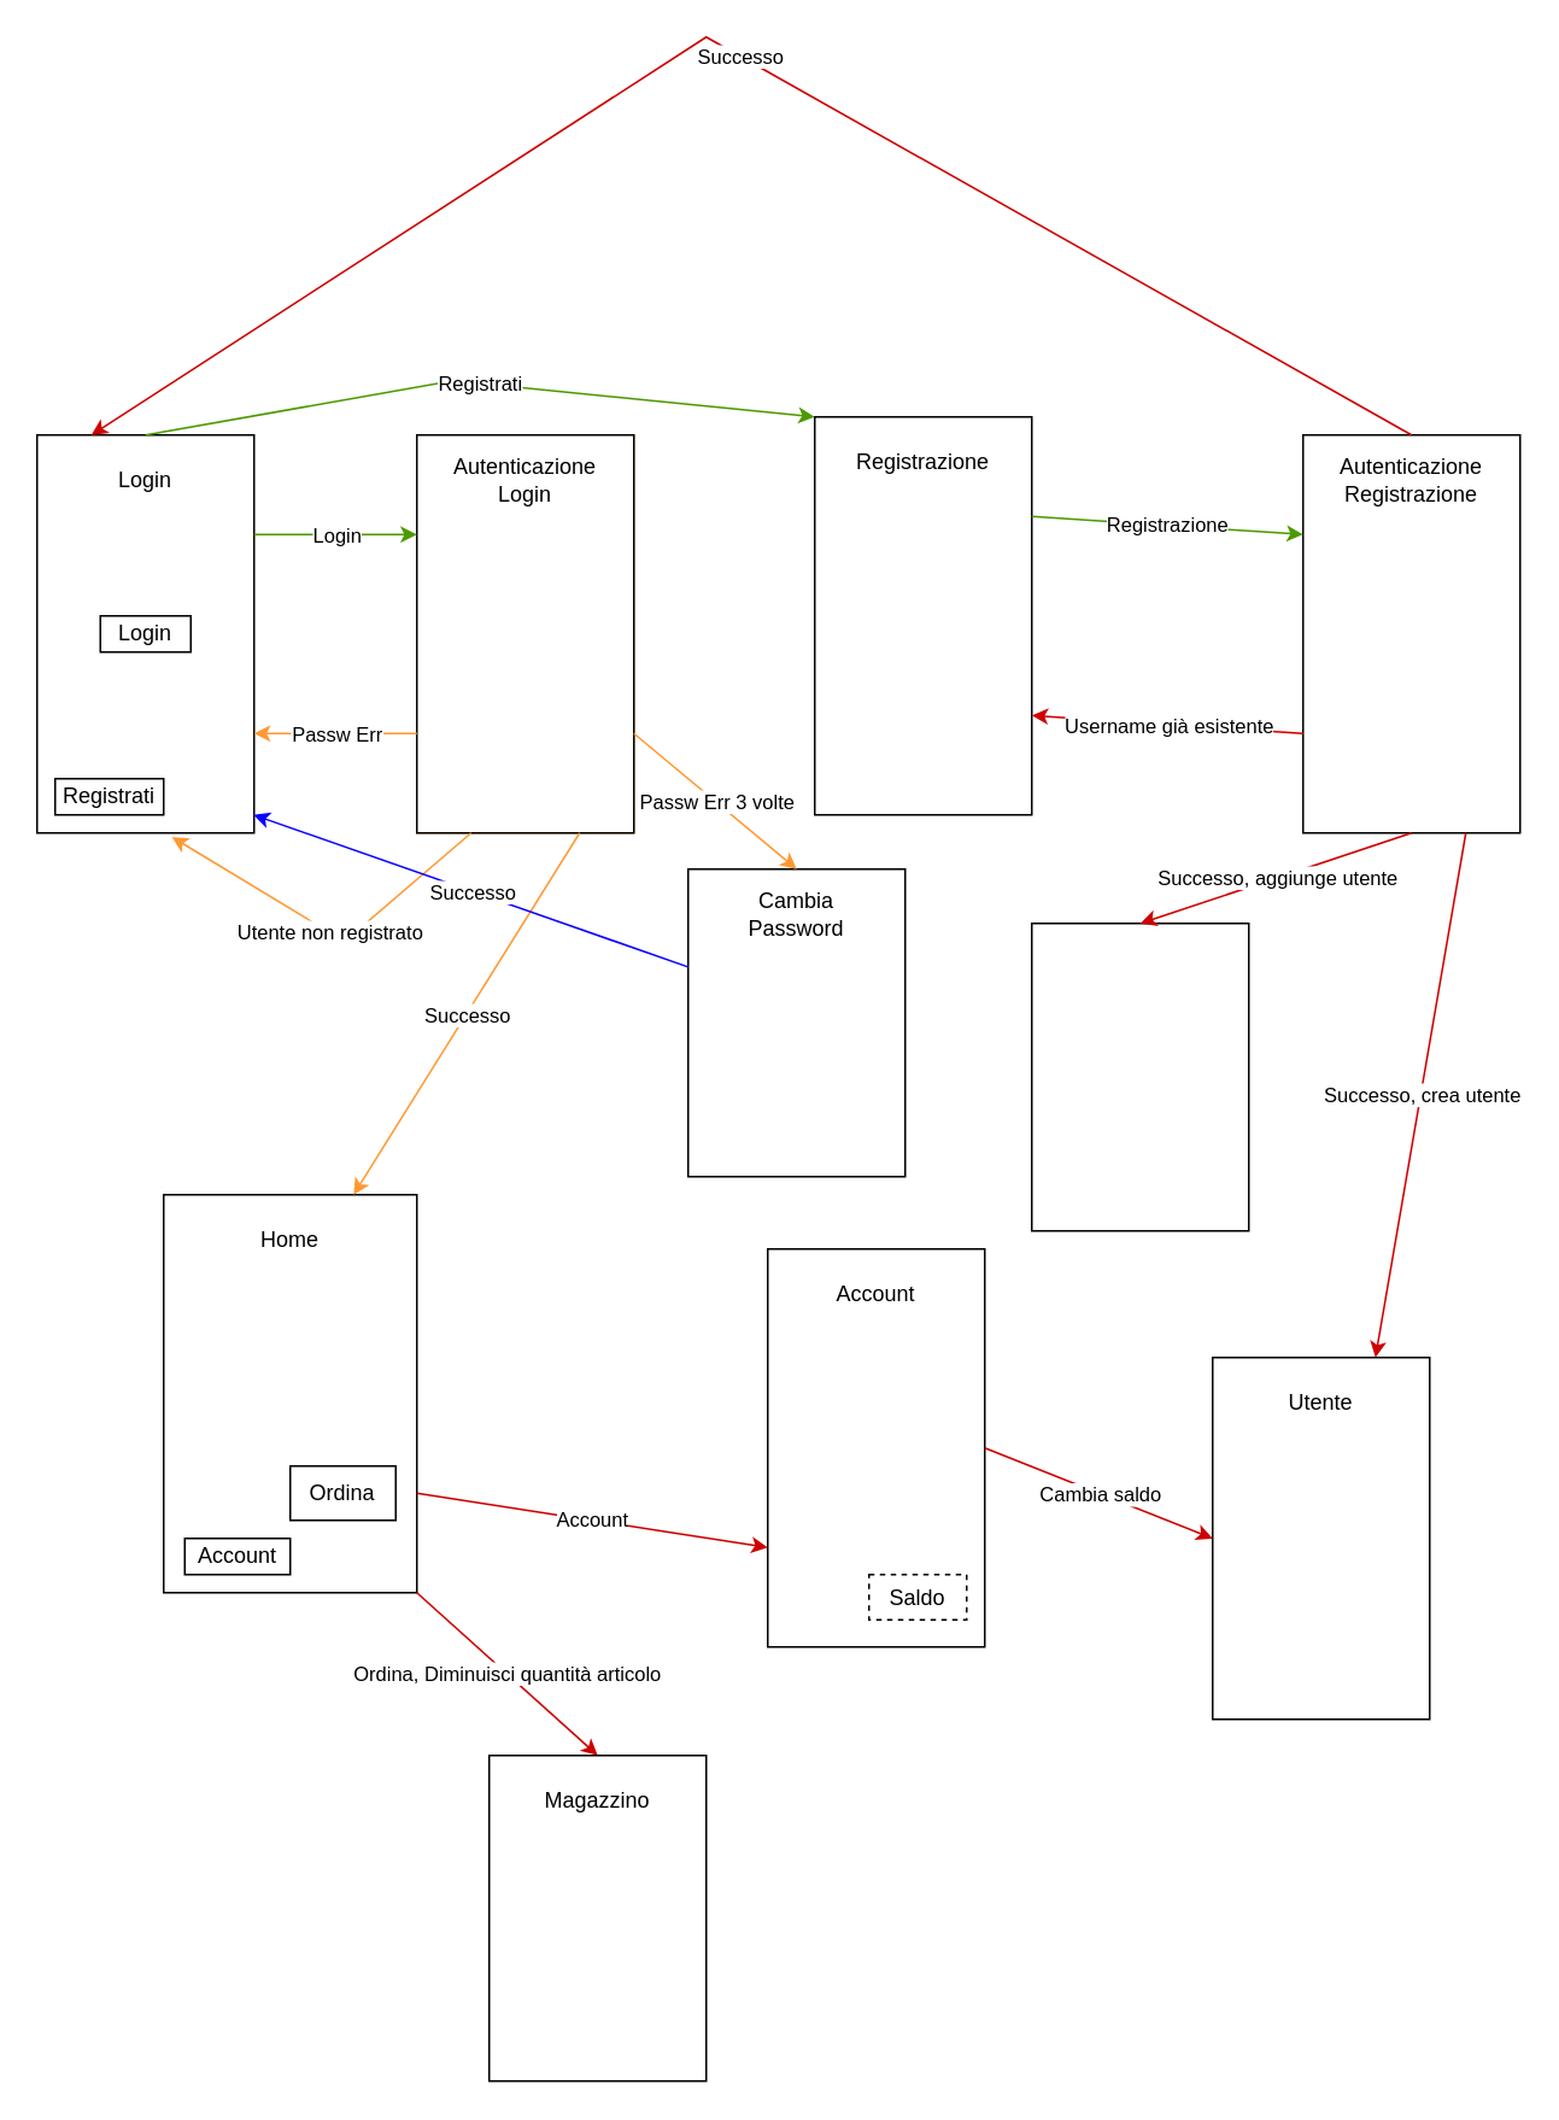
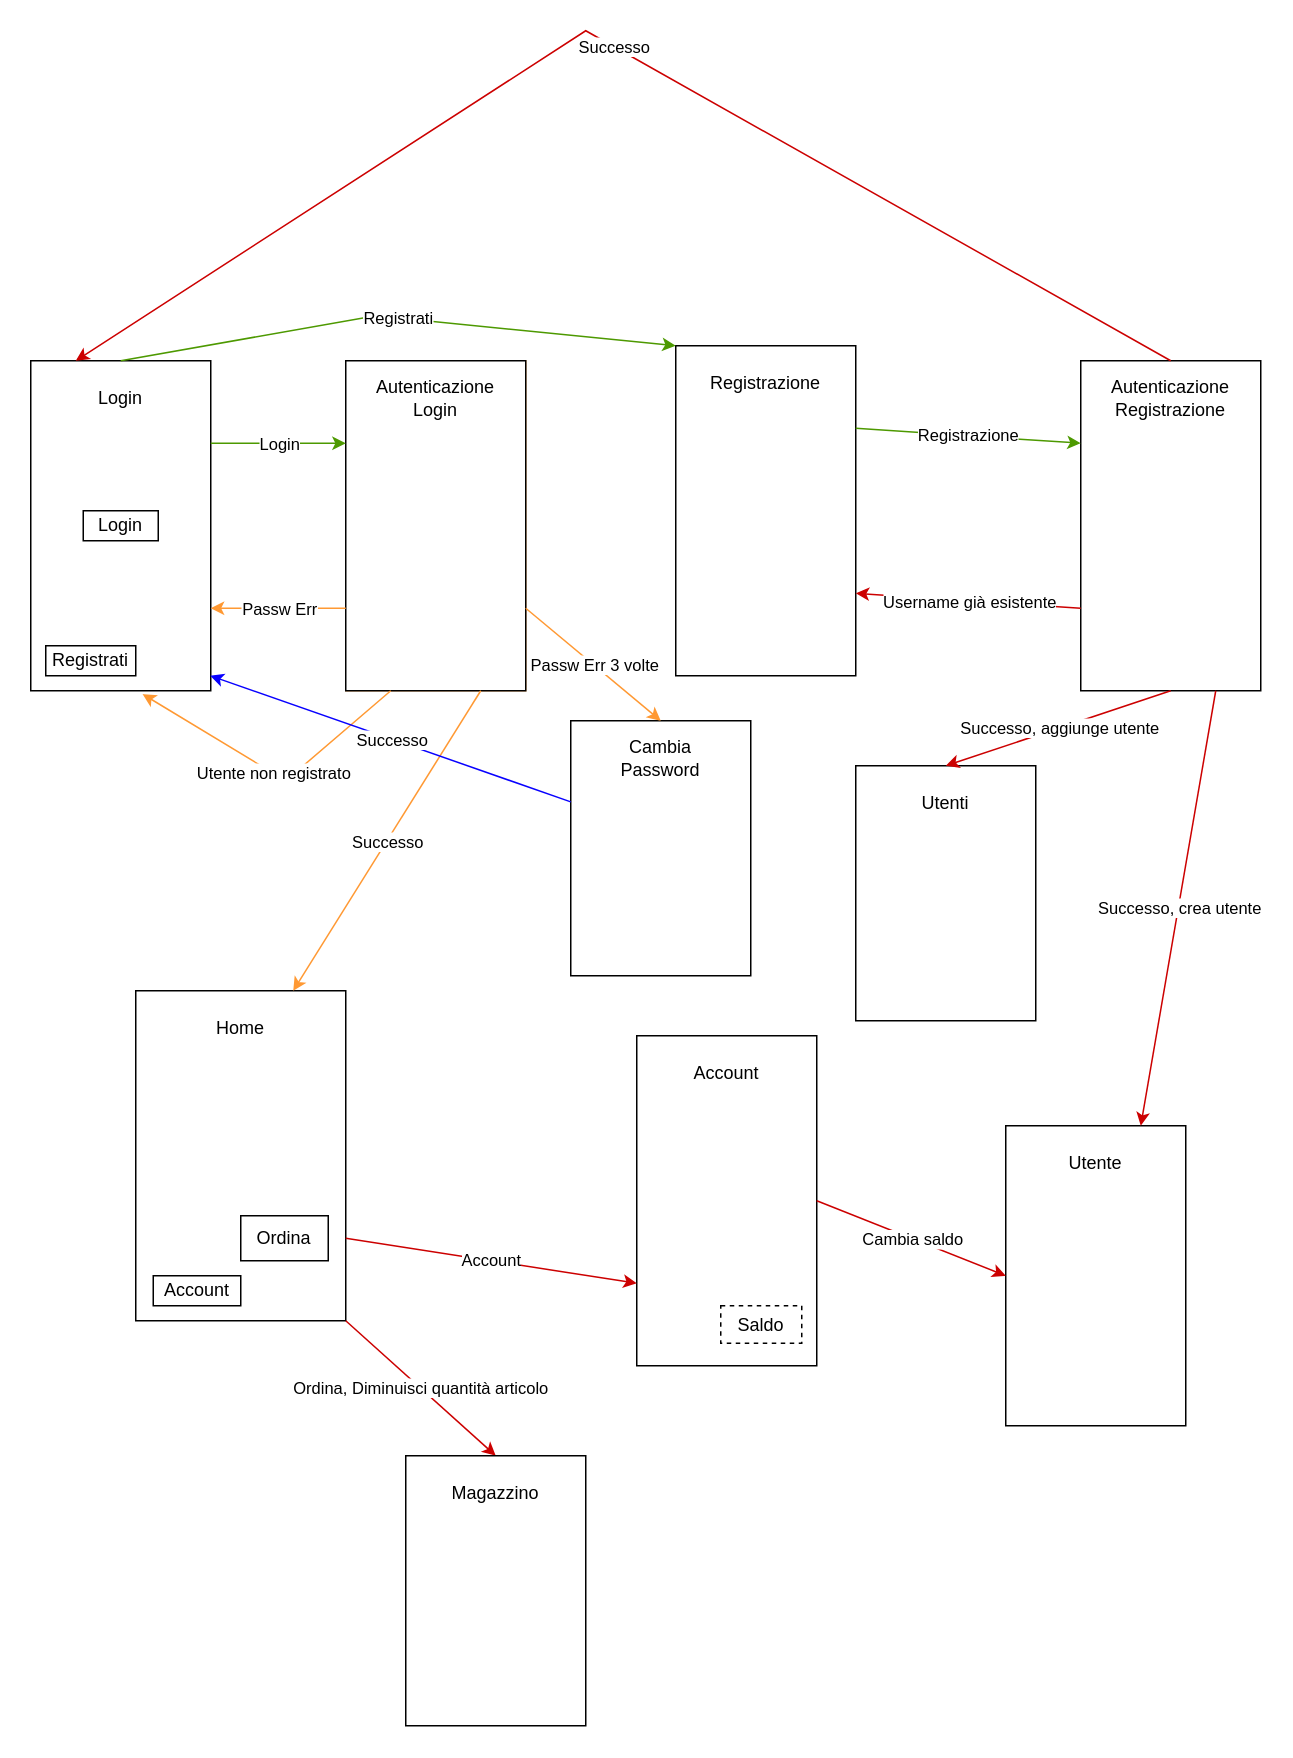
  <mxCell id="0" />
  <mxCell id="1" parent="0" />
  <mxCell id="2" value="" style="group" connectable="0" vertex="1" parent="1"><mxGeometry x="20" y="240" width="120" height="220" as="geometry" /></mxCell>
  <mxCell id="3" value="" style="rounded=0;whiteSpace=wrap;html=1;" vertex="1" parent="2"><mxGeometry width="120" height="220" as="geometry" /></mxCell>
  <mxCell id="4" value="Login" style="text;html=1;strokeColor=none;fillColor=none;align=center;verticalAlign=middle;whiteSpace=wrap;rounded=0;" vertex="1" parent="2"><mxGeometry x="30" y="10" width="60" height="30" as="geometry" /></mxCell>
  <mxCell id="5" value="Registrati" style="rounded=0;whiteSpace=wrap;html=1;" vertex="1" parent="2"><mxGeometry x="10" y="190" width="60" height="20" as="geometry" /></mxCell>
  <mxCell id="6" value="Login" style="rounded=0;whiteSpace=wrap;html=1;" vertex="1" parent="2"><mxGeometry x="35" y="100" width="50" height="20" as="geometry" /></mxCell>
  <mxCell id="7" value="" style="group;strokeColor=#FFB366;fillColor=#FFCC99;" connectable="0" vertex="1" parent="1"><mxGeometry x="230" y="240" width="120" height="220" as="geometry" /></mxCell>
  <mxCell id="8" value="" style="rounded=0;whiteSpace=wrap;html=1;" vertex="1" parent="7"><mxGeometry width="120" height="220" as="geometry" /></mxCell>
  <mxCell id="9" value="Autenticazione Login" style="text;html=1;strokeColor=none;fillColor=none;align=center;verticalAlign=middle;whiteSpace=wrap;rounded=0;" vertex="1" parent="7"><mxGeometry x="30" y="10" width="60" height="30" as="geometry" /></mxCell>
  <mxCell id="10" value="" style="group" connectable="0" vertex="1" parent="1"><mxGeometry x="450" y="230" width="120" height="220" as="geometry" /></mxCell>
  <mxCell id="11" value="" style="rounded=0;whiteSpace=wrap;html=1;" vertex="1" parent="10"><mxGeometry width="120" height="220" as="geometry" /></mxCell>
  <mxCell id="12" value="Registrazione" style="text;html=1;strokeColor=none;fillColor=none;align=center;verticalAlign=middle;whiteSpace=wrap;rounded=0;" vertex="1" parent="10"><mxGeometry x="30" y="10" width="60" height="30" as="geometry" /></mxCell>
  <mxCell id="13" value="" style="group" connectable="0" vertex="1" parent="1"><mxGeometry x="720" y="240" width="120" height="220" as="geometry" /></mxCell>
  <mxCell id="14" value="" style="rounded=0;whiteSpace=wrap;html=1;" vertex="1" parent="13"><mxGeometry width="120" height="220" as="geometry" /></mxCell>
  <mxCell id="15" value="Autenticazione Registrazione" style="text;html=1;strokeColor=none;fillColor=none;align=center;verticalAlign=middle;whiteSpace=wrap;rounded=0;" vertex="1" parent="13"><mxGeometry x="30" y="10" width="60" height="30" as="geometry" /></mxCell>
  <mxCell id="16" value="" style="group;fillColor=none;" connectable="0" vertex="1" parent="1"><mxGeometry x="90" y="660" width="140" height="220" as="geometry" /></mxCell>
  <mxCell id="17" value="Home" style="text;html=1;strokeColor=none;fillColor=none;align=center;verticalAlign=middle;whiteSpace=wrap;rounded=0;" vertex="1" parent="16"><mxGeometry x="30" y="10" width="60" height="30" as="geometry" /></mxCell>
  <mxCell id="18" value="" style="group" connectable="0" vertex="1" parent="16"><mxGeometry width="140" height="220" as="geometry" /></mxCell>
  <mxCell id="19" value="" style="rounded=0;whiteSpace=wrap;html=1;" vertex="1" parent="18"><mxGeometry width="140" height="220" as="geometry" /></mxCell>
  <mxCell id="20" value="Account" style="rounded=0;whiteSpace=wrap;html=1;strokeColor=#000000;fillColor=#FFFFFF;" vertex="1" parent="18"><mxGeometry x="11.667" y="190" width="58.333" height="20" as="geometry" /></mxCell>
  <mxCell id="21" value="Ordina" style="rounded=0;whiteSpace=wrap;html=1;strokeColor=#000000;fillColor=#FFFFFF;" vertex="1" parent="18"><mxGeometry x="70" y="150" width="58.333" height="30" as="geometry" /></mxCell>
  <mxCell id="22" value="Home" style="text;html=1;strokeColor=none;fillColor=none;align=center;verticalAlign=middle;whiteSpace=wrap;rounded=0;" vertex="1" parent="18"><mxGeometry x="40" y="10" width="60" height="30" as="geometry" /></mxCell>
  <mxCell id="23" value="" style="group" connectable="0" vertex="1" parent="1"><mxGeometry x="424" y="690" width="146" height="220" as="geometry" /></mxCell>
  <mxCell id="24" value="" style="group" connectable="0" vertex="1" parent="23"><mxGeometry width="120" height="220" as="geometry" /></mxCell>
  <mxCell id="25" value="" style="rounded=0;whiteSpace=wrap;html=1;" vertex="1" parent="24"><mxGeometry width="120" height="220" as="geometry" /></mxCell>
  <mxCell id="26" value="Account" style="text;html=1;strokeColor=none;fillColor=none;align=center;verticalAlign=middle;whiteSpace=wrap;rounded=0;" vertex="1" parent="24"><mxGeometry x="30" y="10" width="60" height="30" as="geometry" /></mxCell>
  <mxCell id="27" value="Saldo" style="rounded=0;whiteSpace=wrap;html=1;strokeColor=#000000;fillColor=#FFFFFF;dashed=1;" vertex="1" parent="24"><mxGeometry x="56" y="180" width="54" height="25" as="geometry" /></mxCell>
  <mxCell id="28" value="" style="endArrow=classic;html=1;rounded=0;exitX=0.25;exitY=1;exitDx=0;exitDy=0;entryX=0.621;entryY=1.01;entryDx=0;entryDy=0;entryPerimeter=0;strokeColor=#FF9933;" edge="1" parent="1" source="8" target="3"><mxGeometry relative="1" as="geometry"><mxPoint x="200" y="520" as="sourcePoint" /><mxPoint x="300" y="520" as="targetPoint" /><Array as="points"><mxPoint x="190" y="520" /></Array></mxGeometry></mxCell>
  <mxCell id="29" value="Utente non registrato" style="edgeLabel;resizable=0;html=1;align=center;verticalAlign=middle;" connectable="0" vertex="1" parent="28"><mxGeometry relative="1" as="geometry" /></mxCell>
  <mxCell id="30" value="" style="endArrow=classic;html=1;rounded=0;exitX=0.5;exitY=0;exitDx=0;exitDy=0;entryX=0;entryY=0;entryDx=0;entryDy=0;strokeColor=#4D9900;" edge="1" parent="1" source="3" target="11"><mxGeometry relative="1" as="geometry"><mxPoint x="140" y="220" as="sourcePoint" /><mxPoint x="420" y="230" as="targetPoint" /><Array as="points"><mxPoint x="250" y="210" /></Array></mxGeometry></mxCell>
  <mxCell id="31" value="Registrati" style="edgeLabel;resizable=0;html=1;align=center;verticalAlign=middle;" connectable="0" vertex="1" parent="30"><mxGeometry relative="1" as="geometry" /></mxCell>
  <mxCell id="32" value="" style="endArrow=classic;html=1;rounded=0;exitX=0.75;exitY=1;exitDx=0;exitDy=0;entryX=0.75;entryY=0;entryDx=0;entryDy=0;strokeColor=#FF9933;" edge="1" parent="1" source="8" target="19"><mxGeometry relative="1" as="geometry"><mxPoint x="320" y="570" as="sourcePoint" /><mxPoint x="420" y="570" as="targetPoint" /></mxGeometry></mxCell>
  <mxCell id="33" value="Successo" style="edgeLabel;resizable=0;html=1;align=center;verticalAlign=middle;" connectable="0" vertex="1" parent="32"><mxGeometry relative="1" as="geometry" /></mxCell>
  <mxCell id="34" value="" style="endArrow=classic;html=1;rounded=0;entryX=1;entryY=0.75;entryDx=0;entryDy=0;exitX=0;exitY=0.75;exitDx=0;exitDy=0;strokeColor=#FF9933;" edge="1" parent="1" source="8" target="3"><mxGeometry relative="1" as="geometry"><mxPoint x="180" y="420" as="sourcePoint" /><mxPoint x="280" y="420" as="targetPoint" /></mxGeometry></mxCell>
  <mxCell id="35" value="Passw Err" style="edgeLabel;resizable=0;html=1;align=center;verticalAlign=middle;" connectable="0" vertex="1" parent="34"><mxGeometry relative="1" as="geometry" /></mxCell>
  <mxCell id="36" value="" style="endArrow=classic;html=1;rounded=0;exitX=1;exitY=0.25;exitDx=0;exitDy=0;entryX=0;entryY=0.25;entryDx=0;entryDy=0;strokeColor=#4D9900;" edge="1" parent="1" source="3" target="8"><mxGeometry relative="1" as="geometry"><mxPoint x="140" y="320" as="sourcePoint" /><mxPoint x="240" y="320" as="targetPoint" /></mxGeometry></mxCell>
  <mxCell id="37" value="Login" style="edgeLabel;resizable=0;html=1;align=center;verticalAlign=middle;" connectable="0" vertex="1" parent="36"><mxGeometry relative="1" as="geometry" /></mxCell>
  <mxCell id="38" value="" style="rounded=0;whiteSpace=wrap;html=1;" vertex="1" parent="1"><mxGeometry x="380" y="480" width="120" height="170" as="geometry" /></mxCell>
  <mxCell id="39" value="Cambia Password" style="text;html=1;strokeColor=none;fillColor=none;align=center;verticalAlign=middle;whiteSpace=wrap;rounded=0;" vertex="1" parent="1"><mxGeometry x="410" y="490" width="60" height="30" as="geometry" /></mxCell>
  <mxCell id="40" value="" style="endArrow=classic;html=1;rounded=0;entryX=0.5;entryY=0;entryDx=0;entryDy=0;exitX=1;exitY=0.75;exitDx=0;exitDy=0;strokeColor=#FF9933;" edge="1" parent="1" source="8" target="38"><mxGeometry relative="1" as="geometry"><mxPoint x="350" y="470" as="sourcePoint" /><mxPoint x="450" y="470" as="targetPoint" /></mxGeometry></mxCell>
  <mxCell id="41" value="Passw Err 3 volte" style="edgeLabel;resizable=0;html=1;align=center;verticalAlign=middle;" connectable="0" vertex="1" parent="40"><mxGeometry relative="1" as="geometry" /></mxCell>
  <mxCell id="42" value="" style="endArrow=classic;html=1;rounded=0;entryX=0.997;entryY=0.902;entryDx=0;entryDy=0;entryPerimeter=0;exitX=0;exitY=0.25;exitDx=0;exitDy=0;strokeColor=#0800FF;" edge="1" parent="1"><mxGeometry relative="1" as="geometry"><mxPoint x="380" y="534.06" as="sourcePoint" /><mxPoint x="139.64" y="450" as="targetPoint" /></mxGeometry></mxCell>
  <mxCell id="43" value="Successo" style="edgeLabel;resizable=0;html=1;align=center;verticalAlign=middle;" connectable="0" vertex="1" parent="42"><mxGeometry relative="1" as="geometry" /></mxCell>
  <mxCell id="44" value="" style="endArrow=classic;html=1;rounded=0;strokeColor=#4D9900;exitX=1;exitY=0.25;exitDx=0;exitDy=0;entryX=0;entryY=0.25;entryDx=0;entryDy=0;" edge="1" parent="1" source="11" target="14"><mxGeometry relative="1" as="geometry"><mxPoint x="610" y="300" as="sourcePoint" /><mxPoint x="710" y="300" as="targetPoint" /></mxGeometry></mxCell>
  <mxCell id="45" value="Registrazione" style="edgeLabel;resizable=0;html=1;align=center;verticalAlign=middle;strokeColor=#FFB366;fillColor=#FFCC99;" connectable="0" vertex="1" parent="44"><mxGeometry relative="1" as="geometry" /></mxCell>
  <mxCell id="46" value="" style="endArrow=classic;html=1;rounded=0;strokeColor=#CC0000;entryX=1;entryY=0.75;entryDx=0;entryDy=0;exitX=0;exitY=0.75;exitDx=0;exitDy=0;" edge="1" parent="1" source="14" target="11"><mxGeometry relative="1" as="geometry"><mxPoint x="590" y="390" as="sourcePoint" /><mxPoint x="690" y="390" as="targetPoint" /></mxGeometry></mxCell>
  <mxCell id="47" value="Username già esistente" style="edgeLabel;resizable=0;html=1;align=center;verticalAlign=middle;strokeColor=#FFB366;fillColor=#FFCC99;" connectable="0" vertex="1" parent="46"><mxGeometry relative="1" as="geometry" /></mxCell>
  <mxCell id="48" value="" style="endArrow=classic;html=1;rounded=0;strokeColor=#CC0000;exitX=0.5;exitY=0;exitDx=0;exitDy=0;entryX=0.25;entryY=0;entryDx=0;entryDy=0;" edge="1" parent="1" source="14" target="3"><mxGeometry relative="1" as="geometry"><mxPoint x="770" y="140" as="sourcePoint" /><mxPoint x="430" y="120" as="targetPoint" /><Array as="points"><mxPoint x="390" y="20" /></Array></mxGeometry></mxCell>
  <mxCell id="49" value="Successo" style="edgeLabel;resizable=0;html=1;align=center;verticalAlign=middle;strokeColor=#FFB366;fillColor=#FFCC99;" connectable="0" vertex="1" parent="48"><mxGeometry relative="1" as="geometry" /></mxCell>
  <mxCell id="50" value="" style="endArrow=classic;html=1;rounded=0;strokeColor=#CC0000;entryX=0;entryY=0.75;entryDx=0;entryDy=0;exitX=1;exitY=0.75;exitDx=0;exitDy=0;" edge="1" parent="1" source="19" target="25"><mxGeometry relative="1" as="geometry"><mxPoint x="270" y="770" as="sourcePoint" /><mxPoint x="370" y="770" as="targetPoint" /></mxGeometry></mxCell>
  <mxCell id="51" value="Account" style="edgeLabel;resizable=0;html=1;align=center;verticalAlign=middle;strokeColor=#000000;fillColor=#FFFFFF;" connectable="0" vertex="1" parent="50"><mxGeometry relative="1" as="geometry" /></mxCell>
  <mxCell id="52" value="" style="group" connectable="0" vertex="1" parent="1"><mxGeometry x="670" y="750" width="120" height="200" as="geometry" /></mxCell>
  <mxCell id="53" value="" style="rounded=0;whiteSpace=wrap;html=1;strokeColor=#000000;fillColor=#FFFFFF;" vertex="1" parent="52"><mxGeometry width="120" height="200" as="geometry" /></mxCell>
  <mxCell id="54" value="Utente" style="text;html=1;strokeColor=none;fillColor=none;align=center;verticalAlign=middle;whiteSpace=wrap;rounded=0;" vertex="1" parent="52"><mxGeometry x="30" y="10" width="60" height="30" as="geometry" /></mxCell>
  <mxCell id="55" value="" style="group" connectable="0" vertex="1" parent="1"><mxGeometry x="570" y="510" width="120" height="170" as="geometry" /></mxCell>
  <mxCell id="56" value="" style="rounded=0;whiteSpace=wrap;html=1;strokeColor=#000000;fillColor=#FFFFFF;" vertex="1" parent="55"><mxGeometry width="120" height="170" as="geometry" /></mxCell>
+ <mxCell id="57" value="Utenti" style="text;html=1;strokeColor=none;fillColor=none;align=center;verticalAlign=middle;whiteSpace=wrap;rounded=0;" vertex="1" parent="55"><mxGeometry x="30" y="10" width="60" height="30" as="geometry" /></mxCell>
  <mxCell id="58" value="" style="endArrow=classic;html=1;rounded=0;strokeColor=#CC0000;exitX=0.5;exitY=1;exitDx=0;exitDy=0;entryX=0.5;entryY=0;entryDx=0;entryDy=0;" edge="1" parent="1" source="14" target="56"><mxGeometry relative="1" as="geometry"><mxPoint x="720" y="520" as="sourcePoint" /><mxPoint x="820" y="520" as="targetPoint" /></mxGeometry></mxCell>
  <mxCell id="59" value="Successo, aggiunge utente" style="edgeLabel;resizable=0;html=1;align=center;verticalAlign=middle;strokeColor=#000000;fillColor=#FFFFFF;" connectable="0" vertex="1" parent="58"><mxGeometry relative="1" as="geometry" /></mxCell>
  <mxCell id="60" value="" style="endArrow=classic;html=1;rounded=0;strokeColor=#CC0000;exitX=0.75;exitY=1;exitDx=0;exitDy=0;entryX=0.75;entryY=0;entryDx=0;entryDy=0;" edge="1" parent="1" source="14" target="53"><mxGeometry relative="1" as="geometry"><mxPoint x="790" y="470" as="sourcePoint" /><mxPoint x="640" y="520" as="targetPoint" /></mxGeometry></mxCell>
  <mxCell id="61" value="Successo, crea utente" style="edgeLabel;resizable=0;html=1;align=center;verticalAlign=middle;strokeColor=#000000;fillColor=#FFFFFF;" connectable="0" vertex="1" parent="60"><mxGeometry relative="1" as="geometry" /></mxCell>
  <mxCell id="62" value="" style="endArrow=classic;html=1;rounded=0;strokeColor=#CC0000;entryX=0.5;entryY=0;entryDx=0;entryDy=0;exitX=1;exitY=1;exitDx=0;exitDy=0;" edge="1" parent="1" source="19" target="67"><mxGeometry relative="1" as="geometry"><mxPoint x="180" y="940" as="sourcePoint" /><mxPoint x="280" y="940" as="targetPoint" /></mxGeometry></mxCell>
  <mxCell id="63" value="Ordina, Diminuisci quantità articolo" style="edgeLabel;resizable=0;html=1;align=center;verticalAlign=middle;strokeColor=#000000;fillColor=#FFFFFF;" connectable="0" vertex="1" parent="62"><mxGeometry relative="1" as="geometry" /></mxCell>
  <mxCell id="64" value="" style="endArrow=classic;html=1;rounded=0;strokeColor=#CC0000;entryX=0;entryY=0.5;entryDx=0;entryDy=0;exitX=1;exitY=0.5;exitDx=0;exitDy=0;" edge="1" parent="1" source="25" target="53"><mxGeometry relative="1" as="geometry"><mxPoint x="560" y="800" as="sourcePoint" /><mxPoint x="660" y="800" as="targetPoint" /></mxGeometry></mxCell>
  <mxCell id="65" value="Cambia saldo" style="edgeLabel;resizable=0;html=1;align=center;verticalAlign=middle;strokeColor=#000000;fillColor=#FFFFFF;" connectable="0" vertex="1" parent="64"><mxGeometry relative="1" as="geometry" /></mxCell>
  <mxCell id="66" value="" style="group" connectable="0" vertex="1" parent="1"><mxGeometry x="270" y="970" width="120" height="180" as="geometry" /></mxCell>
  <mxCell id="67" value="" style="rounded=0;whiteSpace=wrap;html=1;strokeColor=#000000;fillColor=#FFFFFF;" vertex="1" parent="66"><mxGeometry width="120" height="180" as="geometry" /></mxCell>
  <mxCell id="68" value="Magazzino" style="text;html=1;strokeColor=none;fillColor=none;align=center;verticalAlign=middle;whiteSpace=wrap;rounded=0;" vertex="1" parent="66"><mxGeometry x="30" y="10" width="60" height="30" as="geometry" /></mxCell>
